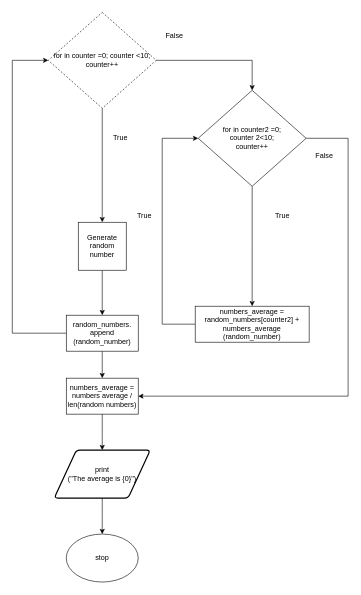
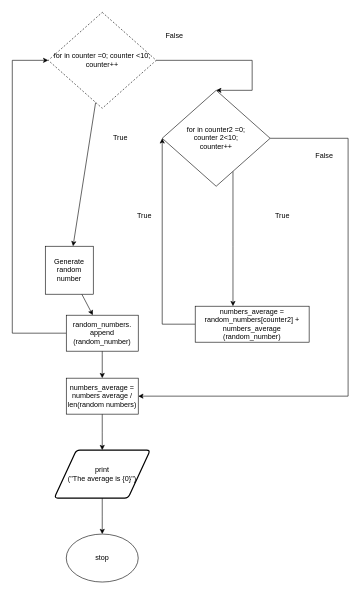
  <mxCell id="0" />
  <mxCell id="1" parent="0" />
  <mxCell id="2" style="edgeStyle=none;html=1;" edge="1" parent="1" source="4" target="6"><mxGeometry relative="1" as="geometry"><mxPoint x="170" y="390" as="targetPoint" /></mxGeometry></mxCell>
  <mxCell id="3" style="edgeStyle=elbowEdgeStyle;rounded=0;html=1;entryX=0.5;entryY=0;entryDx=0;entryDy=0;strokeColor=default;" edge="1" parent="1" source="4" target="12"><mxGeometry relative="1" as="geometry"><Array as="points"><mxPoint x="420" y="100" /></Array></mxGeometry></mxCell>
  <mxCell id="4" value="for in counter =0; counter &amp;lt;10;&lt;br&gt;counter++" style="rhombus;whiteSpace=wrap;html=1;dashed=1;" vertex="1" parent="1"><mxGeometry x="80" y="20" width="180" height="160" as="geometry" /></mxCell>
  <mxCell id="5" style="edgeStyle=none;html=1;" edge="1" parent="1" source="6" target="9"><mxGeometry relative="1" as="geometry"><mxPoint x="170" y="500" as="targetPoint" /></mxGeometry></mxCell>
- <mxCell id="6" value="Generate random number" style="whiteSpace=wrap;html=1;aspect=fixed;" vertex="1" parent="1"><mxGeometry x="130" y="370" width="80" height="80" as="geometry" /></mxCell>
+ <mxCell id="6" value="Generate random number" style="whiteSpace=wrap;html=1;aspect=fixed;" vertex="1" parent="1"><mxGeometry x="75" y="410" width="80" height="80" as="geometry" /></mxCell>
  <mxCell id="7" style="edgeStyle=elbowEdgeStyle;html=1;entryX=0;entryY=0.5;entryDx=0;entryDy=0;strokeColor=default;rounded=0;" edge="1" parent="1" source="9" target="4"><mxGeometry relative="1" as="geometry"><Array as="points"><mxPoint x="20" y="400" /></Array></mxGeometry></mxCell>
  <mxCell id="8" style="edgeStyle=elbowEdgeStyle;rounded=0;html=1;strokeColor=default;entryX=0.5;entryY=0;entryDx=0;entryDy=0;" edge="1" parent="1" source="9" target="16"><mxGeometry relative="1" as="geometry"><mxPoint x="170" y="610" as="targetPoint" /><Array as="points"><mxPoint x="170" y="590" /></Array></mxGeometry></mxCell>
  <mxCell id="9" value="random_numbers.&lt;br&gt;append&lt;br&gt;(random_number)" style="rounded=0;whiteSpace=wrap;html=1;" vertex="1" parent="1"><mxGeometry x="110" y="525" width="120" height="60" as="geometry" /></mxCell>
  <mxCell id="10" style="edgeStyle=elbowEdgeStyle;rounded=0;html=1;strokeColor=default;" edge="1" parent="1" source="12" target="14"><mxGeometry relative="1" as="geometry" /></mxCell>
  <mxCell id="11" style="edgeStyle=elbowEdgeStyle;rounded=0;html=1;entryX=1;entryY=0.5;entryDx=0;entryDy=0;strokeColor=default;" edge="1" parent="1" source="12" target="16"><mxGeometry relative="1" as="geometry"><Array as="points"><mxPoint x="580" y="440" /></Array></mxGeometry></mxCell>
- <mxCell id="12" value="for in counter2 =0; &lt;br&gt;counter 2&amp;lt;10;&lt;br&gt;counter++" style="rhombus;whiteSpace=wrap;html=1;" vertex="1" parent="1"><mxGeometry x="330" y="150" width="180" height="160" as="geometry" /></mxCell>
+ <mxCell id="12" value="for in counter2 =0; &lt;br&gt;counter 2&amp;lt;10;&lt;br&gt;counter++" style="rhombus;whiteSpace=wrap;html=1;" vertex="1" parent="1"><mxGeometry x="270" y="150" width="180" height="160" as="geometry" /></mxCell>
  <mxCell id="13" style="edgeStyle=elbowEdgeStyle;rounded=0;html=1;entryX=0;entryY=0.5;entryDx=0;entryDy=0;strokeColor=default;" edge="1" parent="1" source="14" target="12"><mxGeometry relative="1" as="geometry"><Array as="points"><mxPoint x="270" y="390" /></Array></mxGeometry></mxCell>
  <mxCell id="14" value="numbers_average = random_numbers[counter2] + numbers_average&lt;br&gt;(random_number)" style="rounded=0;whiteSpace=wrap;html=1;" vertex="1" parent="1"><mxGeometry x="325" y="510" width="190" height="60" as="geometry" /></mxCell>
  <mxCell id="15" style="edgeStyle=elbowEdgeStyle;rounded=0;html=1;strokeColor=default;" edge="1" parent="1" source="16" target="23"><mxGeometry relative="1" as="geometry" /></mxCell>
  <mxCell id="16" value="numbers_average = numbers average / len(random numbers)" style="rounded=0;whiteSpace=wrap;html=1;" vertex="1" parent="1"><mxGeometry x="110" y="630" width="120" height="60" as="geometry" /></mxCell>
  <mxCell id="17" value="True" style="text;html=1;align=center;verticalAlign=middle;resizable=0;points=[];autosize=1;strokeColor=none;fillColor=none;" vertex="1" parent="1"><mxGeometry x="450" y="350" width="40" height="20" as="geometry" /></mxCell>
  <mxCell id="18" value="True" style="text;html=1;align=center;verticalAlign=middle;resizable=0;points=[];autosize=1;strokeColor=none;fillColor=none;" vertex="1" parent="1"><mxGeometry x="180" y="220" width="40" height="20" as="geometry" /></mxCell>
  <mxCell id="19" value="False" style="text;html=1;align=center;verticalAlign=middle;resizable=0;points=[];autosize=1;strokeColor=none;fillColor=none;" vertex="1" parent="1"><mxGeometry x="265" y="50" width="50" height="20" as="geometry" /></mxCell>
  <mxCell id="20" value="True" style="text;html=1;align=center;verticalAlign=middle;resizable=0;points=[];autosize=1;strokeColor=none;fillColor=none;" vertex="1" parent="1"><mxGeometry x="220" y="350" width="40" height="20" as="geometry" /></mxCell>
  <mxCell id="21" value="False" style="text;html=1;align=center;verticalAlign=middle;resizable=0;points=[];autosize=1;strokeColor=none;fillColor=none;" vertex="1" parent="1"><mxGeometry x="515" y="250" width="50" height="20" as="geometry" /></mxCell>
  <mxCell id="22" style="edgeStyle=elbowEdgeStyle;rounded=0;html=1;strokeColor=default;" edge="1" parent="1" source="23" target="24"><mxGeometry relative="1" as="geometry" /></mxCell>
  <mxCell id="23" value="print&lt;br&gt;(&quot;The average is {0}&quot;)" style="shape=parallelogram;html=1;strokeWidth=2;perimeter=parallelogramPerimeter;whiteSpace=wrap;rounded=1;arcSize=12;size=0.23;" vertex="1" parent="1"><mxGeometry x="90" y="750" width="160" height="80" as="geometry" /></mxCell>
  <mxCell id="24" value="stop" style="ellipse;whiteSpace=wrap;html=1;" vertex="1" parent="1"><mxGeometry x="110" y="890" width="120" height="80" as="geometry" /></mxCell>
